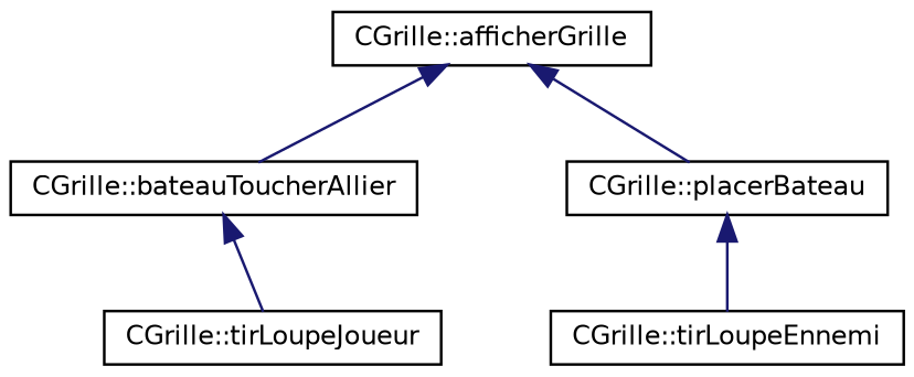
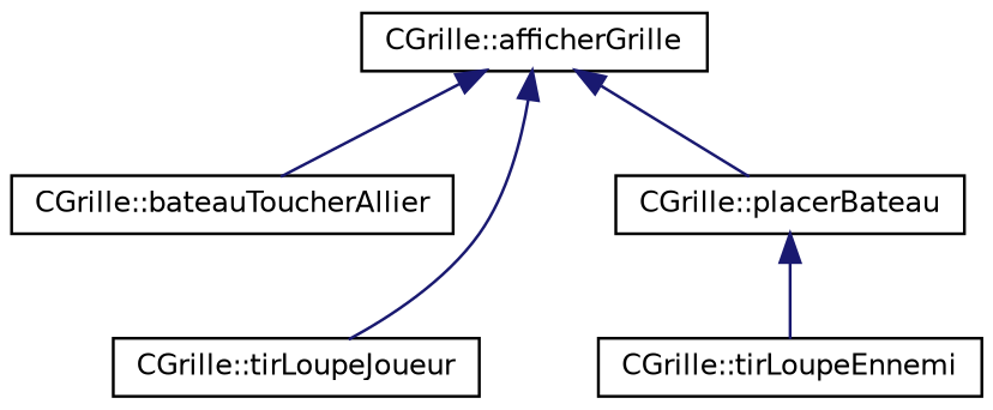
  digraph {
    rankdir=TB
    node [color=black fillcolor=white fontname=Helvetica fontsize=10 shape=record style=filled]
    edge [color=midnightblue dir=back fontname=Helvetica fontsize=10 labelfontname=Helvetica labelfontsize=10 style=solid]
    n1 [height=0.2 label="CGrille::afficherGrille" width=0.4]
    n2 [height=0.2 label="CGrille::bateauToucherAllier" width=0.4]
    n3 [height=0.2 label="CGrille::placerBateau" width=0.4]
    n4 [height=0.2 label="CGrille::tirLoupeJoueur" width=0.4]
    n5 [height=0.2 label="CGrille::tirLoupeEnnemi" width=0.4]
    n1 -> n2
    n1 -> n3
-   n2 -> n4
+   n1 -> n4
    n3 -> n5
  }
